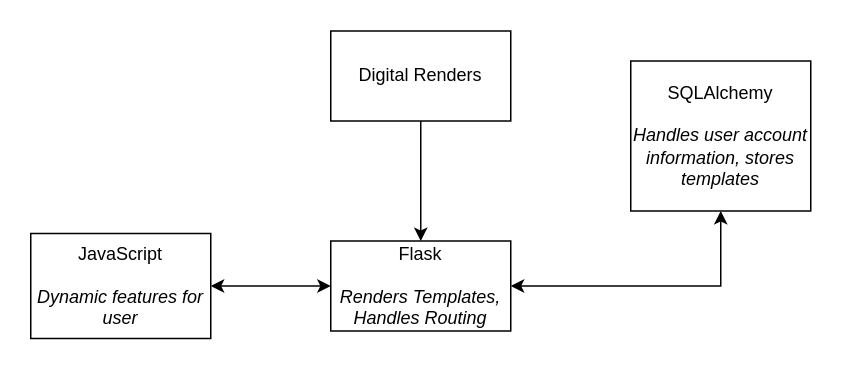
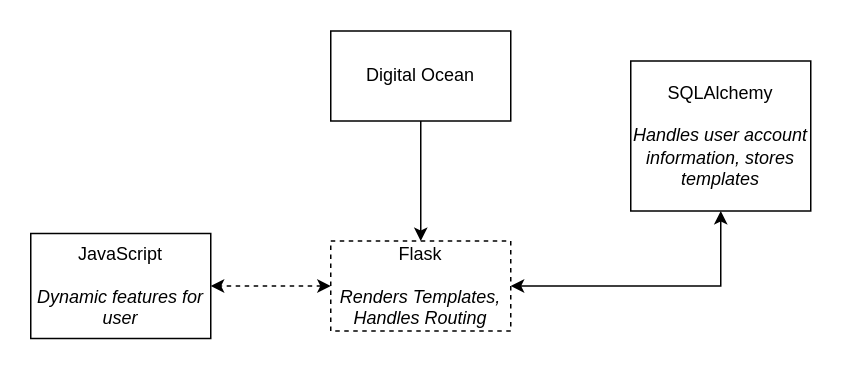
  <mxCell id="0" />
  <mxCell id="1" parent="0" />
  <mxCell id="2" value="" style="edgeStyle=orthogonalEdgeStyle;rounded=0;orthogonalLoop=1;jettySize=auto;html=1;startArrow=classic;startFill=1;" edge="1" parent="1" source="6" target="8"><mxGeometry relative="1" as="geometry"><Array as="points"><mxPoint x="480" y="190" /></Array></mxGeometry></mxCell>
  <mxCell id="3" value="" style="edgeStyle=orthogonalEdgeStyle;rounded=0;orthogonalLoop=1;jettySize=auto;html=1;" edge="1" parent="1" source="4" target="6"><mxGeometry relative="1" as="geometry" /></mxCell>
- <mxCell id="4" value="Digital Renders" style="rounded=0;whiteSpace=wrap;html=1;" vertex="1" parent="1"><mxGeometry x="220" y="20" width="120" height="60" as="geometry" /></mxCell>
- <mxCell id="5" value="" style="edgeStyle=orthogonalEdgeStyle;rounded=0;orthogonalLoop=1;jettySize=auto;html=1;startArrow=classic;startFill=1;endArrow=classic;endFill=1;" edge="1" parent="1" source="6" target="7"><mxGeometry relative="1" as="geometry" /></mxCell>
- <mxCell id="6" value="Flask&lt;br&gt;&lt;i&gt;&lt;br&gt;Renders Templates, Handles Routing&lt;/i&gt;&lt;br&gt;" style="rounded=0;whiteSpace=wrap;html=1;" vertex="1" parent="1"><mxGeometry x="220" y="160" width="120" height="60" as="geometry" /></mxCell>
+ <mxCell id="4" value="Digital Ocean" style="rounded=0;whiteSpace=wrap;html=1;" vertex="1" parent="1"><mxGeometry x="220" y="20" width="120" height="60" as="geometry" /></mxCell>
+ <mxCell id="5" value="" style="edgeStyle=orthogonalEdgeStyle;rounded=0;orthogonalLoop=1;jettySize=auto;html=1;startArrow=classic;startFill=1;endArrow=classic;endFill=1;dashed=1;" edge="1" parent="1" source="6" target="7"><mxGeometry relative="1" as="geometry" /></mxCell>
+ <mxCell id="6" value="Flask&lt;br&gt;&lt;i&gt;&lt;br&gt;Renders Templates, Handles Routing&lt;/i&gt;&lt;br&gt;" style="rounded=0;whiteSpace=wrap;html=1;dashed=1;" vertex="1" parent="1"><mxGeometry x="220" y="160" width="120" height="60" as="geometry" /></mxCell>
  <mxCell id="7" value="JavaScript&lt;br&gt;&lt;br&gt;&lt;i&gt;Dynamic features for user&lt;/i&gt;&lt;br&gt;" style="rounded=0;whiteSpace=wrap;html=1;" vertex="1" parent="1"><mxGeometry x="20" y="155" width="120" height="70" as="geometry" /></mxCell>
  <mxCell id="8" value="SQLAlchemy&lt;br&gt;&lt;br&gt;&lt;i&gt;Handles user account information, stores templates&lt;/i&gt;&lt;br&gt;" style="rounded=0;whiteSpace=wrap;html=1;" vertex="1" parent="1"><mxGeometry x="420" y="40" width="120" height="100" as="geometry" /></mxCell>
